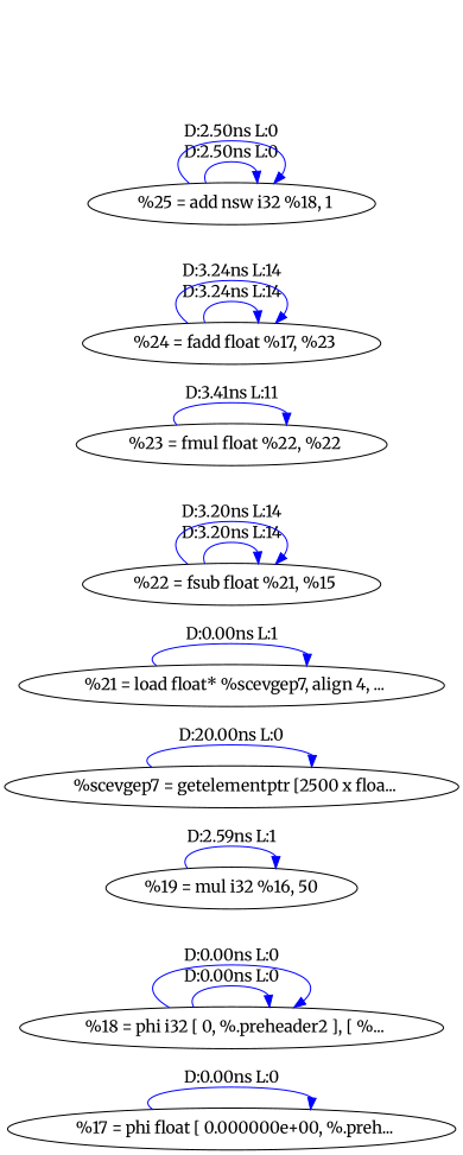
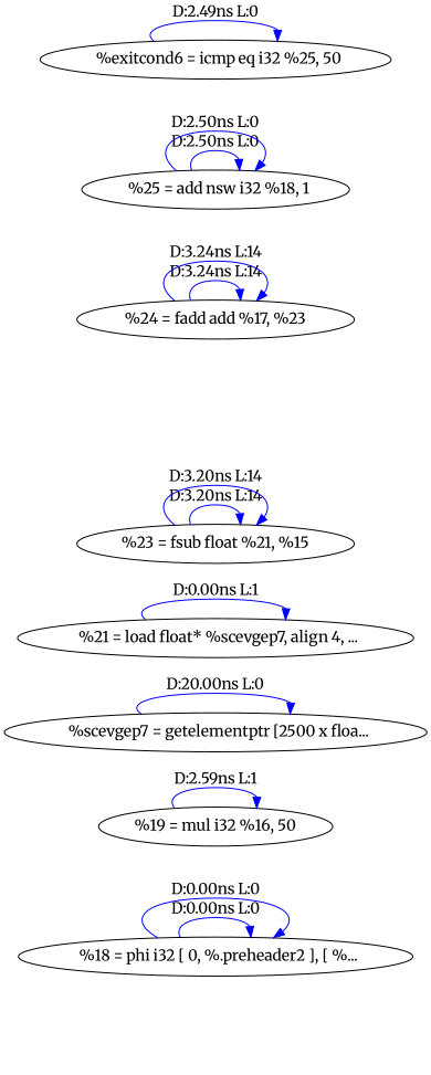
  digraph {
    fontname=Merriweather
    rankdir=LR
    node [fontname=Merriweather]
    edge [color=blue fontname=Merriweather]
-   n1 [label="  %17 = phi float [ 0.000000e+00, %.preh..."]
    n2 [label="  %18 = phi i32 [ 0, %.preheader2 ], [ %..."]
    n3 [label="%19 = mul i32 %16, 50"]
    n4 [label="  %scevgep7 = getelementptr [2500 x floa..."]
    n5 [label="  %21 = load float* %scevgep7, align 4, ..."]
-   n6 [label="  %22 = fsub float %21, %15"]
-   n7 [label="  %23 = fmul float %22, %22"]
-   n8 [label="  %24 = fadd float %17, %23"]
+   n6 [label="%23 = fsub float %21, %15"]
+   n8 [label="%24 = fadd add %17, %23"]
    n9 [label="  %25 = add nsw i32 %18, 1"]
-   n1 -> n1 [label="D:0.00ns L:0"]
+   n10 [label="  %exitcond6 = icmp eq i32 %25, 50"]
    n2 -> n2 [label="D:0.00ns L:0"]
    n2 -> n2 [label="D:0.00ns L:0"]
    n3 -> n3 [label="D:2.59ns L:1"]
    n4 -> n4 [label="D:20.00ns L:0"]
    n5 -> n5 [label="D:0.00ns L:1"]
    n6 -> n6 [label="D:3.20ns L:14"]
    n6 -> n6 [label="D:3.20ns L:14"]
-   n7 -> n7 [label="D:3.41ns L:11"]
    n8 -> n8 [label="D:3.24ns L:14"]
    n8 -> n8 [label="D:3.24ns L:14"]
    n9 -> n9 [label="D:2.50ns L:0"]
    n9 -> n9 [label="D:2.50ns L:0"]
+   n10 -> n10 [label="D:2.49ns L:0"]
  }
